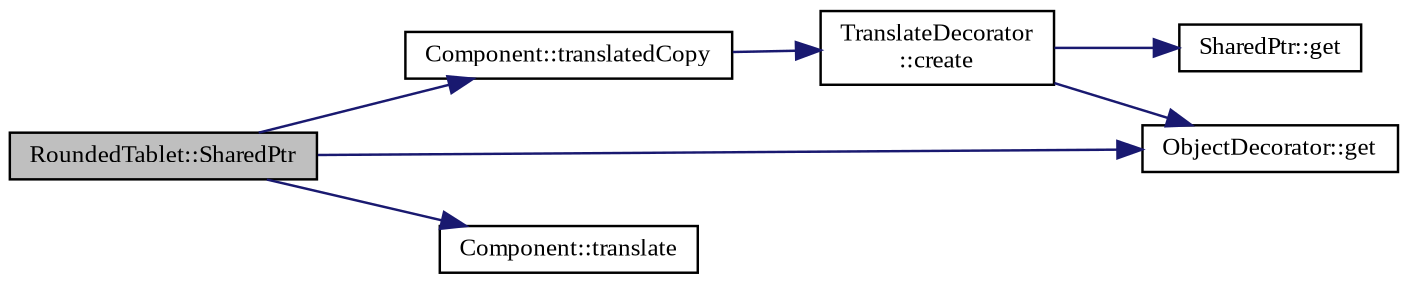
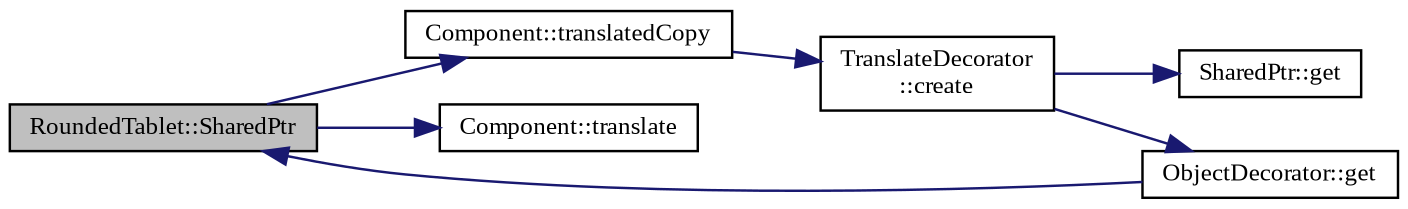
  digraph {
    fontname="Liberation Serif"
    rankdir=LR
    node [color=black fillcolor=white fontname="Liberation Serif" fontsize=10 shape=record style=filled]
    edge [color=midnightblue fontname="Liberation Serif" fontsize=10 labelfontname=Helvetica labelfontsize=10 style=solid]
    n1 [fillcolor=grey75 fontcolor=black height=0.2 label="RoundedTablet::SharedPtr" width=0.4]
    n2 [height=0.2 label="Component::translatedCopy" width=0.4]
    n3 [height=0.2 label="ObjectDecorator::get" width=0.4]
    n4 [height=0.2 label="Component::translate" width=0.4]
    n5 [height=0.2 label="TranslateDecorator\l::create" width=0.4]
    n6 [height=0.2 label="SharedPtr::get" width=0.4]
    n1 -> n2
-   n1 -> n3
+   n3 -> n1
    n1 -> n4
    n2 -> n5
    n5 -> n3
    n5 -> n6
  }
